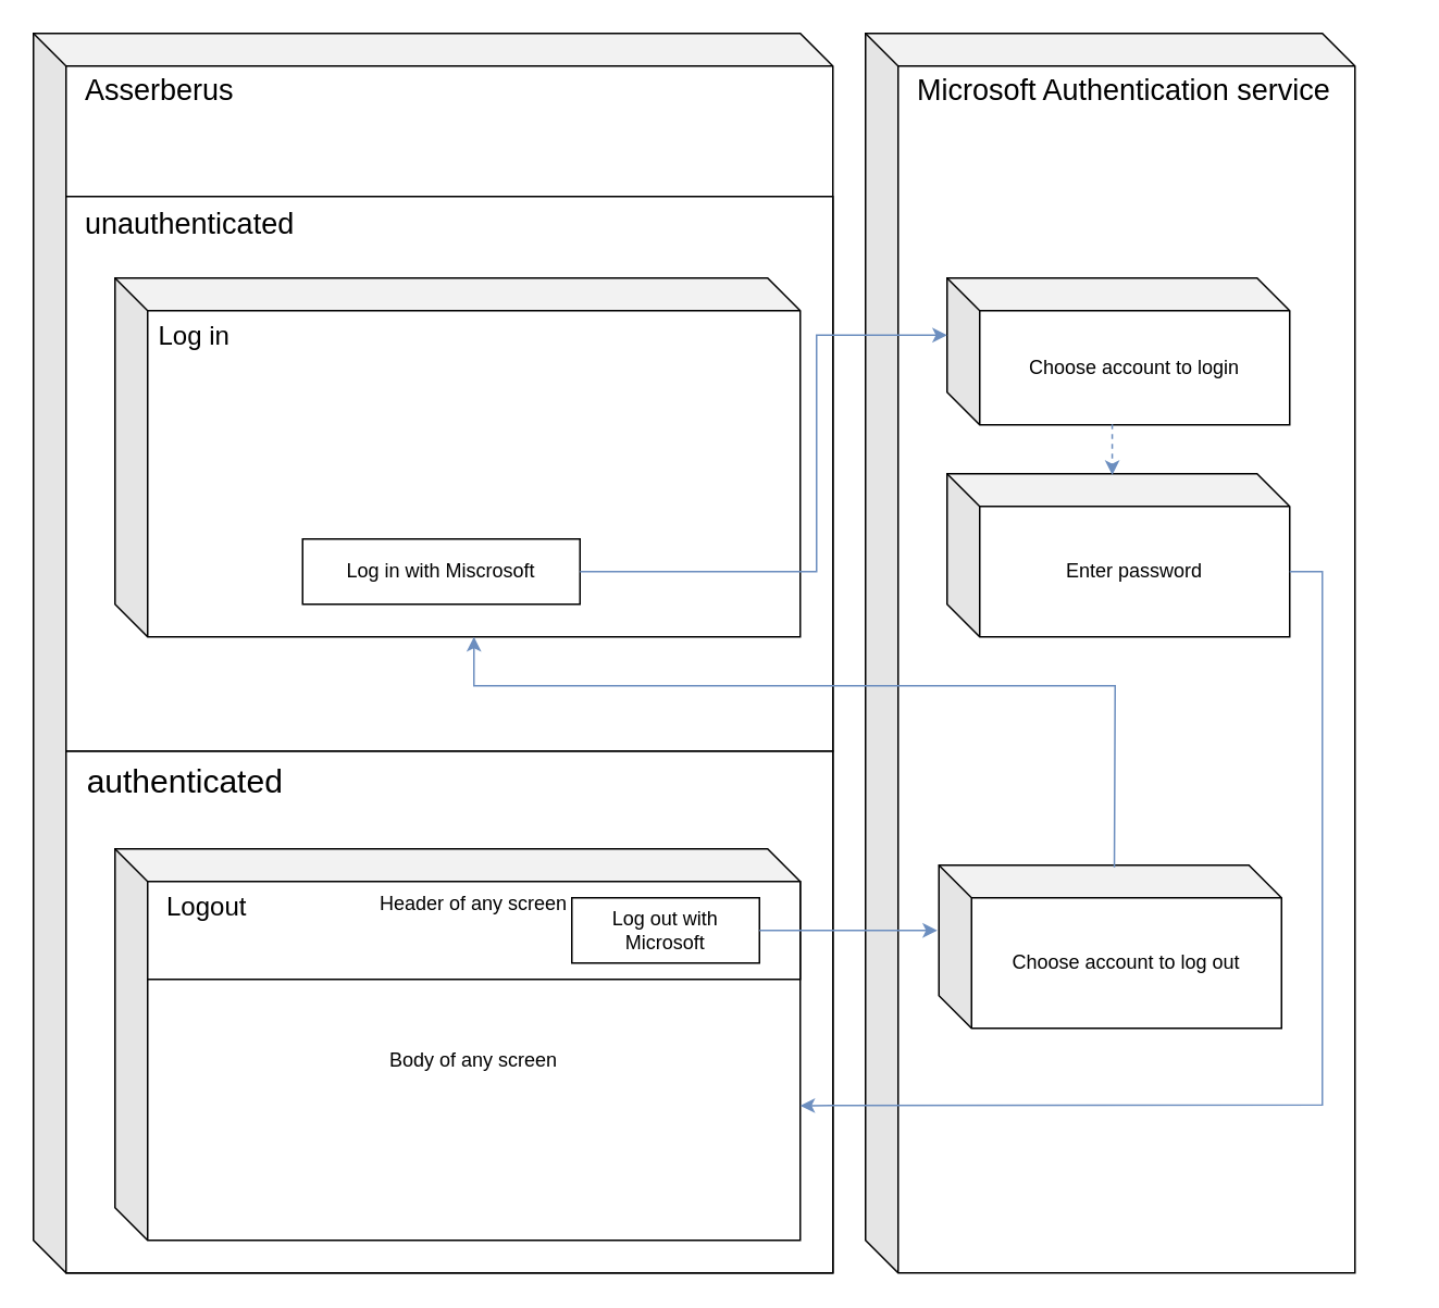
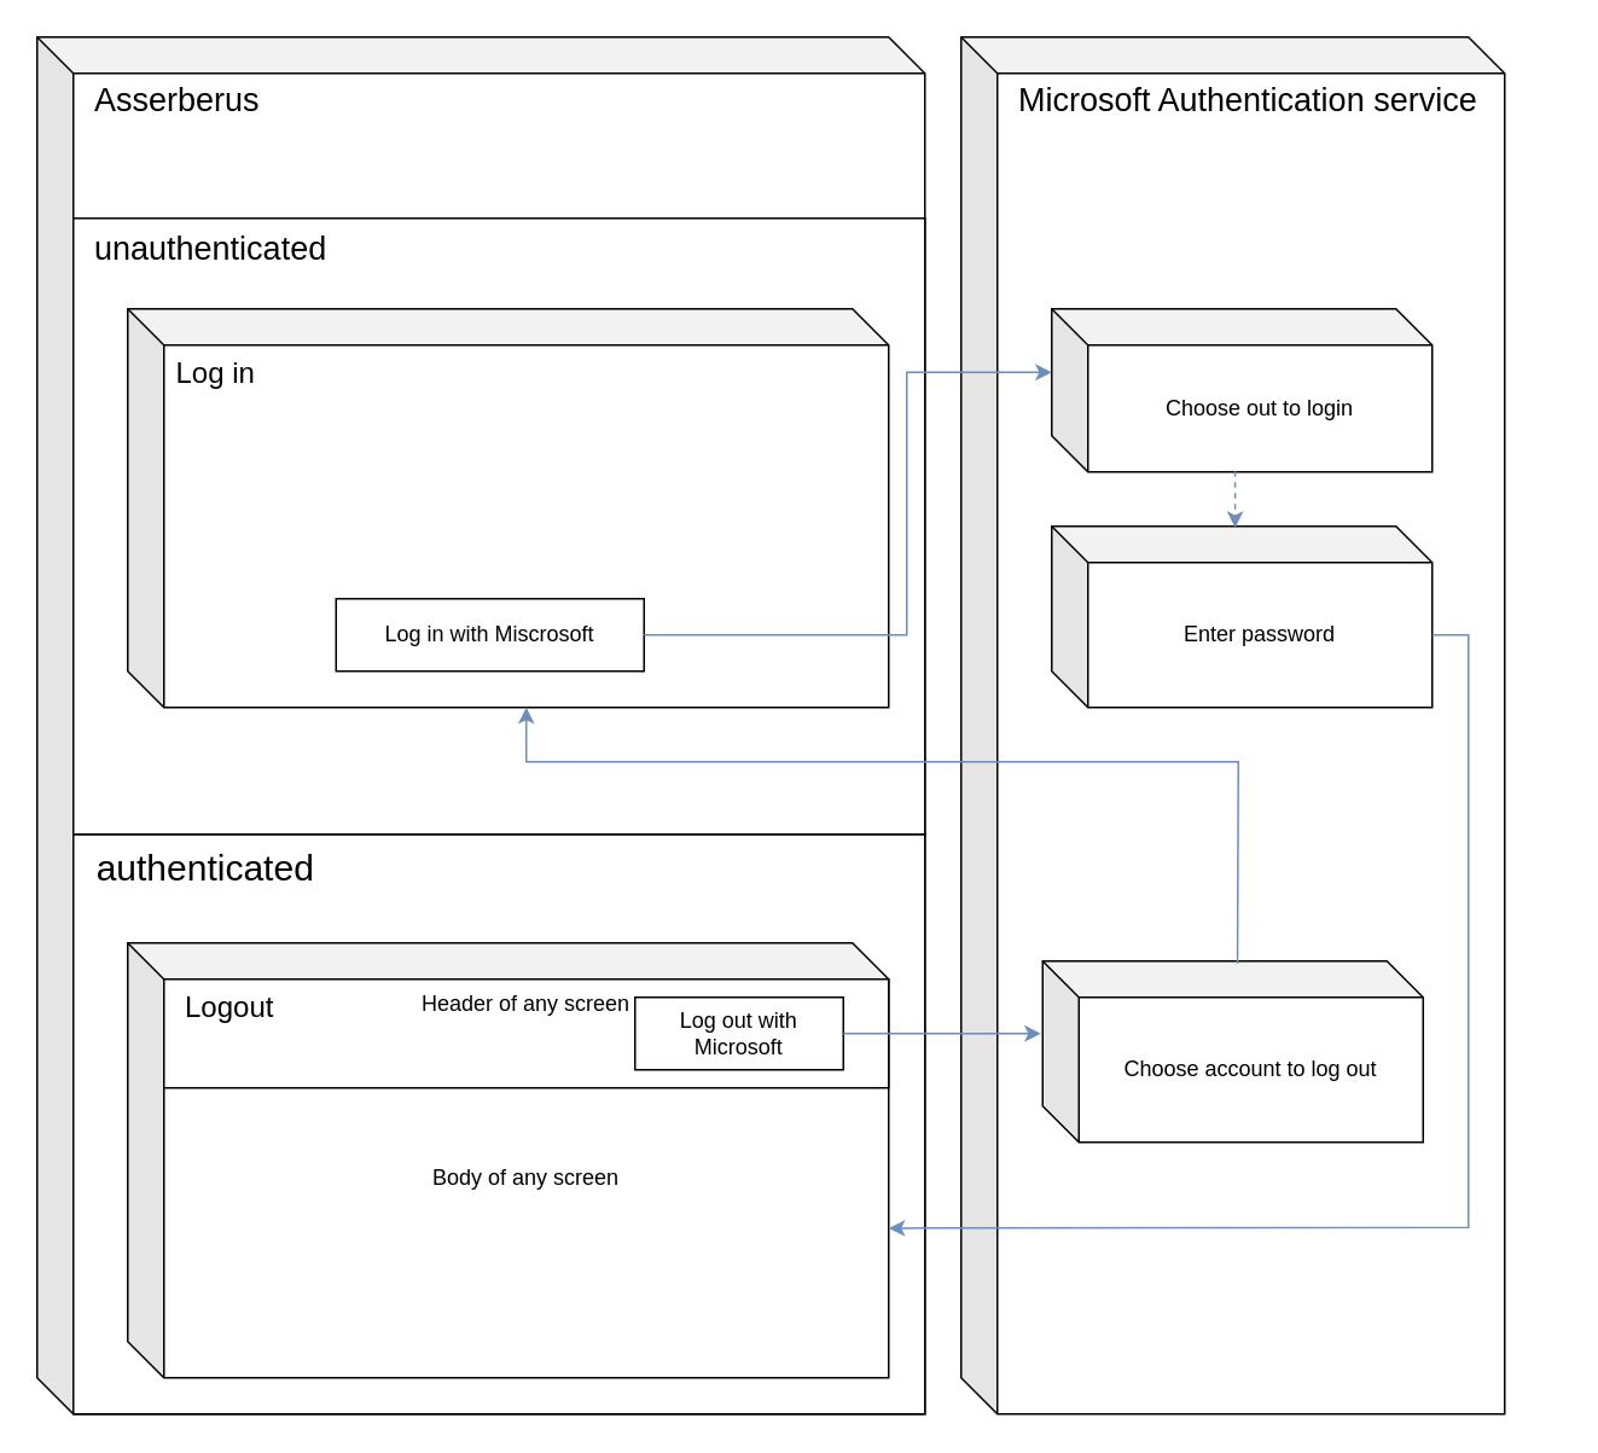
  <mxCell id="0" />
  <mxCell id="1" parent="0" />
  <mxCell id="2" value="" style="shape=cube;whiteSpace=wrap;html=1;boundedLbl=1;backgroundOutline=1;darkOpacity=0.05;darkOpacity2=0.1;" vertex="1" parent="1"><mxGeometry x="20" y="20" width="490" height="760" as="geometry" /></mxCell>
  <mxCell id="3" value="&lt;div align=&quot;left&quot;&gt;&lt;font style=&quot;font-size: 20px;&quot;&gt;&amp;nbsp; authenticated&lt;/font&gt;&lt;/div&gt;" style="rounded=0;whiteSpace=wrap;html=1;verticalAlign=top;align=left;" vertex="1" parent="1"><mxGeometry x="40" y="460" width="470" height="320" as="geometry" /></mxCell>
  <mxCell id="4" value="&lt;div align=&quot;left&quot;&gt;&lt;font style=&quot;font-size: 18px;&quot;&gt;&amp;nbsp; unauthenticated&lt;/font&gt;&lt;/div&gt;" style="rounded=0;whiteSpace=wrap;html=1;verticalAlign=top;align=left;" vertex="1" parent="1"><mxGeometry x="40" y="120" width="470" height="340" as="geometry" /></mxCell>
  <mxCell id="5" value="Body of any screen" style="shape=cube;whiteSpace=wrap;html=1;boundedLbl=1;backgroundOutline=1;darkOpacity=0.05;darkOpacity2=0.1;" parent="1" vertex="1"><mxGeometry x="70" y="520" width="420" height="240" as="geometry" /></mxCell>
  <mxCell id="6" value="Header of any screen" style="rounded=0;whiteSpace=wrap;html=1;verticalAlign=top;" parent="1" vertex="1"><mxGeometry x="90" y="540" width="400" height="60" as="geometry" /></mxCell>
  <mxCell id="7" value="" style="shape=cube;whiteSpace=wrap;html=1;boundedLbl=1;backgroundOutline=1;darkOpacity=0.05;darkOpacity2=0.1;" parent="1" vertex="1"><mxGeometry x="70" y="170" width="420" height="220" as="geometry" /></mxCell>
  <mxCell id="8" value="Log in" style="text;html=1;align=left;verticalAlign=middle;whiteSpace=wrap;rounded=0;fontSize=16;" parent="1" vertex="1"><mxGeometry x="95" y="190" width="170" height="30" as="geometry" /></mxCell>
  <mxCell id="9" value="Log in with Miscrosoft" style="rounded=0;whiteSpace=wrap;html=1;" parent="1" vertex="1"><mxGeometry x="185" y="330" width="170" height="40" as="geometry" /></mxCell>
  <mxCell id="10" value="Logout" style="text;html=1;align=left;verticalAlign=middle;whiteSpace=wrap;rounded=0;fontSize=16;" parent="1" vertex="1"><mxGeometry x="100" y="540" width="170" height="30" as="geometry" /></mxCell>
  <mxCell id="11" value="Log out with Microsoft" style="rounded=0;whiteSpace=wrap;html=1;" parent="1" vertex="1"><mxGeometry x="350" y="550" width="115" height="40" as="geometry" /></mxCell>
  <mxCell id="12" value="" style="shape=cube;whiteSpace=wrap;html=1;boundedLbl=1;backgroundOutline=1;darkOpacity=0.05;darkOpacity2=0.1;verticalAlign=top;" vertex="1" parent="1"><mxGeometry x="530" y="20" width="300" height="760" as="geometry" /></mxCell>
- <mxCell id="13" value="Choose account to login" style="shape=cube;whiteSpace=wrap;html=1;boundedLbl=1;backgroundOutline=1;darkOpacity=0.05;darkOpacity2=0.1;" vertex="1" parent="1"><mxGeometry x="580" y="170" width="210" height="90" as="geometry" /></mxCell>
+ <mxCell id="13" value="Choose out to login" style="shape=cube;whiteSpace=wrap;html=1;boundedLbl=1;backgroundOutline=1;darkOpacity=0.05;darkOpacity2=0.1;" vertex="1" parent="1"><mxGeometry x="580" y="170" width="210" height="90" as="geometry" /></mxCell>
  <mxCell id="14" value="Choose account to log out" style="shape=cube;whiteSpace=wrap;html=1;boundedLbl=1;backgroundOutline=1;darkOpacity=0.05;darkOpacity2=0.1;" vertex="1" parent="1"><mxGeometry x="575" y="530" width="210" height="100" as="geometry" /></mxCell>
  <mxCell id="15" value="&lt;div&gt;Enter password&lt;/div&gt;" style="shape=cube;whiteSpace=wrap;html=1;boundedLbl=1;backgroundOutline=1;darkOpacity=0.05;darkOpacity2=0.1;" vertex="1" parent="1"><mxGeometry x="580" y="290" width="210" height="100" as="geometry" /></mxCell>
  <mxCell id="16" value="&lt;font style=&quot;font-size: 18px;&quot;&gt;Microsoft Authentication service&lt;br&gt;&lt;/font&gt;" style="text;html=1;align=left;verticalAlign=middle;whiteSpace=wrap;rounded=0;fontSize=16;" vertex="1" parent="1"><mxGeometry x="560" width="300" height="30" as="geometry" y="40" /></mxCell>
  <mxCell id="17" value="" style="endArrow=classic;html=1;rounded=0;exitX=1;exitY=0.5;exitDx=0;exitDy=0;entryX=0;entryY=0;entryDx=0;entryDy=35;entryPerimeter=0;fillColor=#dae8fc;strokeColor=#6c8ebf;" edge="1" parent="1" source="9" target="13"><mxGeometry width="50" height="50" relative="1" as="geometry"><mxPoint x="400" y="410" as="sourcePoint" /><mxPoint x="450" y="360" as="targetPoint" /><Array as="points"><mxPoint x="500" y="350" /><mxPoint x="500" y="205" /></Array></mxGeometry></mxCell>
  <mxCell id="18" value="" style="endArrow=classic;html=1;rounded=0;exitX=0.482;exitY=0.996;exitDx=0;exitDy=0;entryX=0.482;entryY=0.008;entryDx=0;entryDy=0;entryPerimeter=0;fillColor=#dae8fc;strokeColor=#6c8ebf;exitPerimeter=0;dashed=1;" edge="1" parent="1" source="13" target="15"><mxGeometry width="50" height="50" relative="1" as="geometry"><mxPoint x="340" y="360" as="sourcePoint" /><mxPoint x="590" y="215" as="targetPoint" /></mxGeometry></mxCell>
  <mxCell id="19" value="" style="endArrow=classic;html=1;rounded=0;fillColor=#dae8fc;strokeColor=#6c8ebf;entryX=1;entryY=0.656;entryDx=0;entryDy=0;entryPerimeter=0;exitX=0;exitY=0;exitDx=210;exitDy=60;exitPerimeter=0;" edge="1" parent="1" source="15" target="5"><mxGeometry width="50" height="50" relative="1" as="geometry"><mxPoint x="699.38" y="420" as="sourcePoint" /><mxPoint x="700.38" y="480" as="targetPoint" /><Array as="points"><mxPoint x="810" y="350" /><mxPoint x="810" y="677" /></Array></mxGeometry></mxCell>
  <mxCell id="20" value="" style="endArrow=classic;html=1;rounded=0;exitX=1;exitY=0.5;exitDx=0;exitDy=0;fillColor=#dae8fc;strokeColor=#6c8ebf;" edge="1" parent="1" source="11"><mxGeometry width="50" height="50" relative="1" as="geometry"><mxPoint x="650" y="540" as="sourcePoint" /><mxPoint x="574" y="570" as="targetPoint" /></mxGeometry></mxCell>
  <mxCell id="21" value="" style="endArrow=classic;html=1;rounded=0;exitX=0.512;exitY=0.013;exitDx=0;exitDy=0;exitPerimeter=0;entryX=0;entryY=0;entryDx=220;entryDy=220;entryPerimeter=0;fillColor=#dae8fc;strokeColor=#6c8ebf;" edge="1" parent="1" source="14" target="7"><mxGeometry width="50" height="50" relative="1" as="geometry"><mxPoint x="560" y="400" as="sourcePoint" /><mxPoint x="610" y="350" as="targetPoint" /><Array as="points"><mxPoint x="683" y="420" /><mxPoint x="290" y="420" /></Array></mxGeometry></mxCell>
  <mxCell id="22" value="&lt;font style=&quot;font-size: 18px;&quot;&gt;Asserberus&lt;/font&gt;" style="text;html=1;align=left;verticalAlign=middle;whiteSpace=wrap;rounded=0;fontSize=16;" vertex="1" parent="1"><mxGeometry x="50" width="300" height="30" as="geometry" y="40" /></mxCell>
